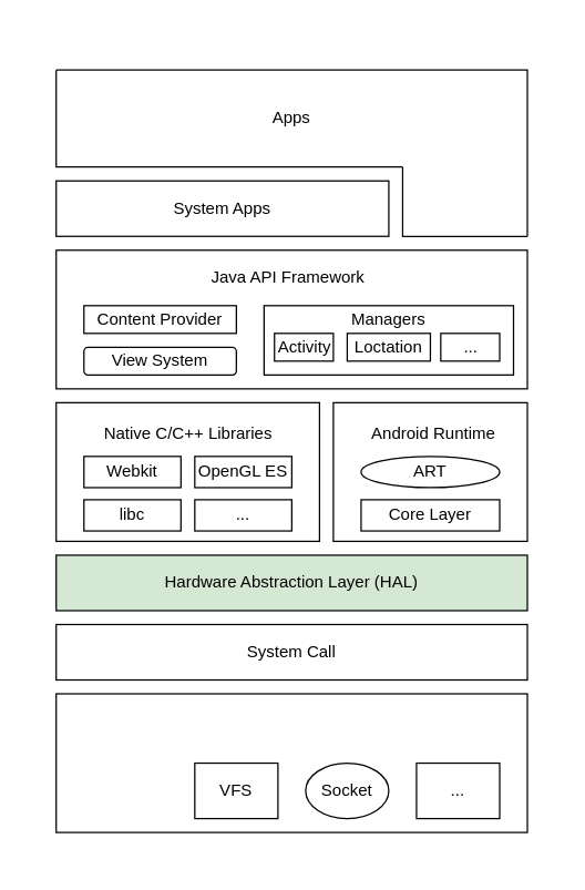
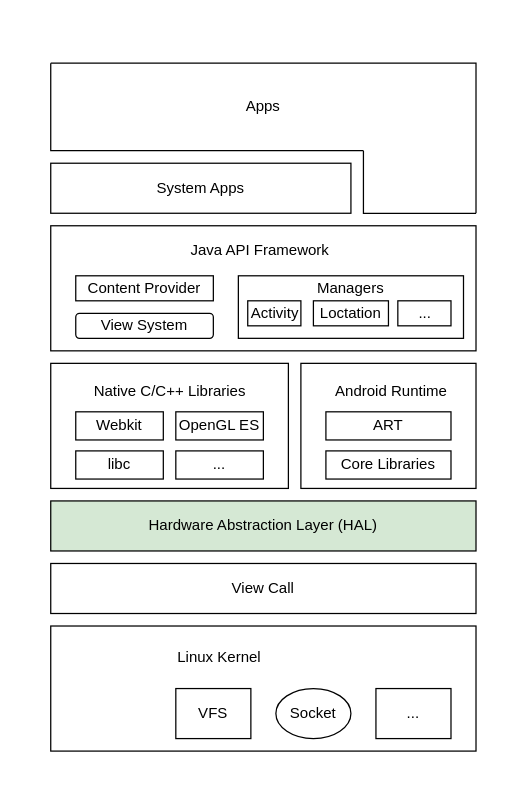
  <mxCell id="0" />
  <mxCell id="1" parent="0" />
  <mxCell id="2" value="" style="rounded=0;whiteSpace=wrap;html=1;strokeColor=none;" parent="1" vertex="1"><mxGeometry x="20" y="20" width="380" height="600" as="geometry" /></mxCell>
  <mxCell id="3" value="Apps" style="rounded=0;whiteSpace=wrap;html=1;strokeColor=none;fillColor=none;" parent="1" vertex="1"><mxGeometry x="40" y="50" width="340" height="70" as="geometry" /></mxCell>
  <mxCell id="4" value="" style="rounded=0;whiteSpace=wrap;html=1;" parent="1" vertex="1"><mxGeometry x="40" y="500" width="340" height="100" as="geometry" /></mxCell>
+ <mxCell id="5" value="&lt;span&gt;Linux Kernel&lt;/span&gt;" style="rounded=0;whiteSpace=wrap;html=1;strokeColor=none;" parent="1" vertex="1"><mxGeometry x="95" y="510" width="160" height="30" as="geometry" /></mxCell>
  <mxCell id="6" value="VFS" style="rounded=0;whiteSpace=wrap;html=1;" parent="1" vertex="1"><mxGeometry x="140" y="550" width="60" height="40" as="geometry" /></mxCell>
  <mxCell id="7" value="Socket" style="ellipse;whiteSpace=wrap;html=1;" parent="1" vertex="1"><mxGeometry x="220" y="550" width="60" height="40" as="geometry" /></mxCell>
- <mxCell id="8" value="System Call" style="rounded=0;whiteSpace=wrap;html=1;" parent="1" vertex="1"><mxGeometry x="40" y="450" width="340" height="40" as="geometry" /></mxCell>
+ <mxCell id="8" value="View Call" style="rounded=0;whiteSpace=wrap;html=1;" parent="1" vertex="1"><mxGeometry x="40" y="450" width="340" height="40" as="geometry" /></mxCell>
  <mxCell id="9" value="Hardware Abstraction Layer (HAL)" style="rounded=0;whiteSpace=wrap;html=1;fillColor=#d5e8d4;" parent="1" vertex="1"><mxGeometry x="40" y="400" width="340" height="40" as="geometry" /></mxCell>
  <mxCell id="10" value="" style="rounded=0;whiteSpace=wrap;html=1;" parent="1" vertex="1"><mxGeometry x="40" y="290" width="190" height="100" as="geometry" /></mxCell>
  <mxCell id="11" value="" style="rounded=0;whiteSpace=wrap;html=1;" parent="1" vertex="1"><mxGeometry x="240" y="290" width="140" height="100" as="geometry" /></mxCell>
  <mxCell id="12" value="Native C/C++ Libraries" style="rounded=0;whiteSpace=wrap;html=1;strokeColor=none;" parent="1" vertex="1"><mxGeometry x="72.5" y="297.5" width="125" height="30" as="geometry" /></mxCell>
  <mxCell id="13" value="Android Runtime" style="rounded=0;whiteSpace=wrap;html=1;strokeColor=none;" parent="1" vertex="1"><mxGeometry x="255" y="301.25" width="115" height="22.5" as="geometry" /></mxCell>
  <mxCell id="14" value="Webkit" style="rounded=0;whiteSpace=wrap;html=1;" parent="1" vertex="1"><mxGeometry x="60" y="328.75" width="70" height="22.5" as="geometry" /></mxCell>
  <mxCell id="15" value="libc" style="rounded=0;whiteSpace=wrap;html=1;" parent="1" vertex="1"><mxGeometry x="60" y="360" width="70" height="22.5" as="geometry" /></mxCell>
  <mxCell id="16" value="OpenGL ES" style="rounded=0;whiteSpace=wrap;html=1;" parent="1" vertex="1"><mxGeometry x="140" y="328.75" width="70" height="22.5" as="geometry" /></mxCell>
  <mxCell id="17" value="..." style="rounded=0;whiteSpace=wrap;html=1;" parent="1" vertex="1"><mxGeometry x="140" y="360" width="70" height="22.5" as="geometry" /></mxCell>
  <mxCell id="18" value="..." style="rounded=0;whiteSpace=wrap;html=1;" parent="1" vertex="1"><mxGeometry x="300" y="550" width="60" height="40" as="geometry" /></mxCell>
- <mxCell id="19" value="Core Layer" style="rounded=0;whiteSpace=wrap;html=1;" parent="1" vertex="1"><mxGeometry x="260" y="360" width="100" height="22.5" as="geometry" /></mxCell>
- <mxCell id="20" value="ART" style="ellipse;whiteSpace=wrap;html=1;" parent="1" vertex="1"><mxGeometry x="260" y="328.75" width="100" height="22.5" as="geometry" /></mxCell>
+ <mxCell id="19" value="Core Libraries" style="rounded=0;whiteSpace=wrap;html=1;" parent="1" vertex="1"><mxGeometry x="260" y="360" width="100" height="22.5" as="geometry" /></mxCell>
+ <mxCell id="20" value="ART" style="rounded=0;whiteSpace=wrap;html=1;" parent="1" vertex="1"><mxGeometry x="260" y="328.75" width="100" height="22.5" as="geometry" /></mxCell>
  <mxCell id="21" value="" style="rounded=0;whiteSpace=wrap;html=1;" parent="1" vertex="1"><mxGeometry x="40" y="180" width="340" height="100" as="geometry" /></mxCell>
  <mxCell id="22" value="Java API Framework" style="rounded=0;whiteSpace=wrap;html=1;strokeColor=none;" parent="1" vertex="1"><mxGeometry x="95" y="190" width="225" height="20" as="geometry" /></mxCell>
  <mxCell id="23" value="View System" style="whiteSpace=wrap;html=1;rounded=1;" parent="1" vertex="1"><mxGeometry x="60" y="250" width="110" height="20" as="geometry" /></mxCell>
  <mxCell id="24" value="Content Provider" style="rounded=0;whiteSpace=wrap;html=1;" parent="1" vertex="1"><mxGeometry x="60" y="220" width="110" height="20" as="geometry" /></mxCell>
  <mxCell id="25" value="" style="rounded=0;whiteSpace=wrap;html=1;" parent="1" vertex="1"><mxGeometry x="190" y="220" width="180" height="50" as="geometry" /></mxCell>
  <mxCell id="26" value="Managers" style="rounded=0;whiteSpace=wrap;html=1;strokeColor=none;fillColor=none;" parent="1" vertex="1"><mxGeometry x="220" y="220" width="120" height="20" as="geometry" /></mxCell>
  <mxCell id="27" value="Activity" style="rounded=0;whiteSpace=wrap;html=1;fillColor=none;" parent="1" vertex="1"><mxGeometry x="197.5" y="240" width="42.5" height="20" as="geometry" /></mxCell>
  <mxCell id="28" value="Loctation" style="rounded=0;whiteSpace=wrap;html=1;fillColor=none;" parent="1" vertex="1"><mxGeometry x="250" y="240" width="60" height="20" as="geometry" /></mxCell>
  <mxCell id="29" value="..." style="rounded=0;whiteSpace=wrap;html=1;fillColor=none;" parent="1" vertex="1"><mxGeometry x="317.5" y="240" width="42.5" height="20" as="geometry" /></mxCell>
  <mxCell id="30" value="System Apps" style="rounded=0;whiteSpace=wrap;html=1;" parent="1" vertex="1"><mxGeometry x="40" y="130" width="240" height="40" as="geometry" /></mxCell>
  <mxCell id="31" value="" style="endArrow=none;html=1;exitX=0;exitY=0;exitDx=0;exitDy=0;rounded=0;" parent="1" source="3" edge="1"><mxGeometry width="50" height="50" relative="1" as="geometry"><mxPoint x="40" y="120" as="sourcePoint" /><mxPoint x="290" y="120" as="targetPoint" /><Array as="points"><mxPoint x="40" y="120" /></Array></mxGeometry></mxCell>
  <mxCell id="32" value="" style="endArrow=none;html=1;rounded=0;" parent="1" edge="1"><mxGeometry width="50" height="50" relative="1" as="geometry"><mxPoint x="380" y="170" as="sourcePoint" /><mxPoint x="290" y="120" as="targetPoint" /><Array as="points"><mxPoint x="290" y="170" /></Array></mxGeometry></mxCell>
  <mxCell id="33" value="" style="endArrow=none;html=1;rounded=0;" parent="1" edge="1"><mxGeometry width="50" height="50" relative="1" as="geometry"><mxPoint x="40" y="50" as="sourcePoint" /><mxPoint x="380" y="170" as="targetPoint" /><Array as="points"><mxPoint x="380" y="50" /></Array></mxGeometry></mxCell>
